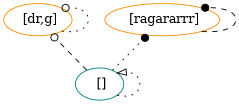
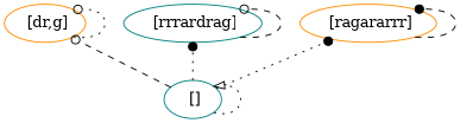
  digraph {
    rankdir=BT
    node [color=darkorange]
    edge [style=dotted arrowhead=odot]
    n1 [label=" [dr,g]"]
+   n2 [label=" [rrrardrag]" color=teal]
    n3 [label=" [ragararrr]"]
    n4 [label=" []" color=teal]
    n1 -> n1
+   n2 -> n2 [style=dashed]
    n3 -> n3 [style=dashed arrowhead=dot]
    n4 -> n1 [style=dashed]
+   n4 -> n2 [arrowhead=dot]
    n4 -> n3 [arrowhead=dot]
    n4 -> n4 [arrowhead=onormal]
  }
